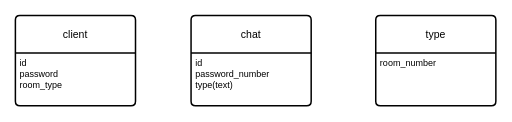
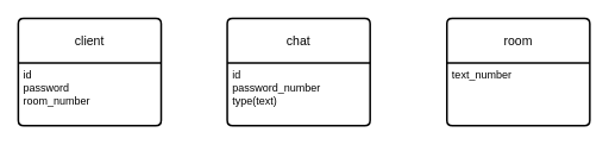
  <mxCell id="0" />
  <mxCell id="1" parent="0" />
  <mxCell id="2" value="client" style="swimlane;childLayout=stackLayout;horizontal=1;startSize=50;horizontalStack=0;rounded=1;fontSize=14;fontStyle=0;strokeWidth=2;resizeParent=0;resizeLast=1;shadow=0;dashed=0;align=center;arcSize=4;whiteSpace=wrap;html=1;" vertex="1" parent="1"><mxGeometry x="20" y="20" width="160" height="120" as="geometry" /></mxCell>
- <mxCell id="3" value="id&lt;br&gt;password&lt;br&gt;room_type" style="align=left;strokeColor=none;fillColor=none;spacingLeft=4;fontSize=12;verticalAlign=top;resizable=0;rotatable=0;part=1;html=1;" vertex="1" parent="2"><mxGeometry y="50" width="160" height="70" as="geometry" /></mxCell>
- <mxCell id="4" value="type" style="swimlane;childLayout=stackLayout;horizontal=1;startSize=50;horizontalStack=0;rounded=1;fontSize=14;fontStyle=0;strokeWidth=2;resizeParent=0;resizeLast=1;shadow=0;dashed=0;align=center;arcSize=4;whiteSpace=wrap;html=1;" vertex="1" parent="1"><mxGeometry x="500" y="20" width="160" height="120" as="geometry" /></mxCell>
- <mxCell id="5" value="room_number&lt;br&gt;" style="align=left;strokeColor=none;fillColor=none;spacingLeft=4;fontSize=12;verticalAlign=top;resizable=0;rotatable=0;part=1;html=1;" vertex="1" parent="4"><mxGeometry y="50" width="160" height="70" as="geometry" /></mxCell>
+ <mxCell id="3" value="id&lt;br&gt;password&lt;br&gt;room_number" style="align=left;strokeColor=none;fillColor=none;spacingLeft=4;fontSize=12;verticalAlign=top;resizable=0;rotatable=0;part=1;html=1;" vertex="1" parent="2"><mxGeometry y="50" width="160" height="70" as="geometry" /></mxCell>
+ <mxCell id="4" value="room" style="swimlane;childLayout=stackLayout;horizontal=1;startSize=50;horizontalStack=0;rounded=1;fontSize=14;fontStyle=0;strokeWidth=2;resizeParent=0;resizeLast=1;shadow=0;dashed=0;align=center;arcSize=4;whiteSpace=wrap;html=1;" vertex="1" parent="1"><mxGeometry x="500" y="20" width="160" height="120" as="geometry" /></mxCell>
+ <mxCell id="5" value="text_number&lt;br&gt;" style="align=left;strokeColor=none;fillColor=none;spacingLeft=4;fontSize=12;verticalAlign=top;resizable=0;rotatable=0;part=1;html=1;" vertex="1" parent="4"><mxGeometry y="50" width="160" height="70" as="geometry" /></mxCell>
  <mxCell id="6" value="chat" style="swimlane;childLayout=stackLayout;horizontal=1;startSize=50;horizontalStack=0;rounded=1;fontSize=14;fontStyle=0;strokeWidth=2;resizeParent=0;resizeLast=1;shadow=0;dashed=0;align=center;arcSize=4;whiteSpace=wrap;html=1;" vertex="1" parent="1"><mxGeometry x="254" y="20" width="160" height="120" as="geometry" /></mxCell>
  <mxCell id="7" value="id&lt;br&gt;password_number&lt;br&gt;type(text)" style="align=left;strokeColor=none;fillColor=none;spacingLeft=4;fontSize=12;verticalAlign=top;resizable=0;rotatable=0;part=1;html=1;" vertex="1" parent="6"><mxGeometry y="50" width="160" height="70" as="geometry" /></mxCell>
